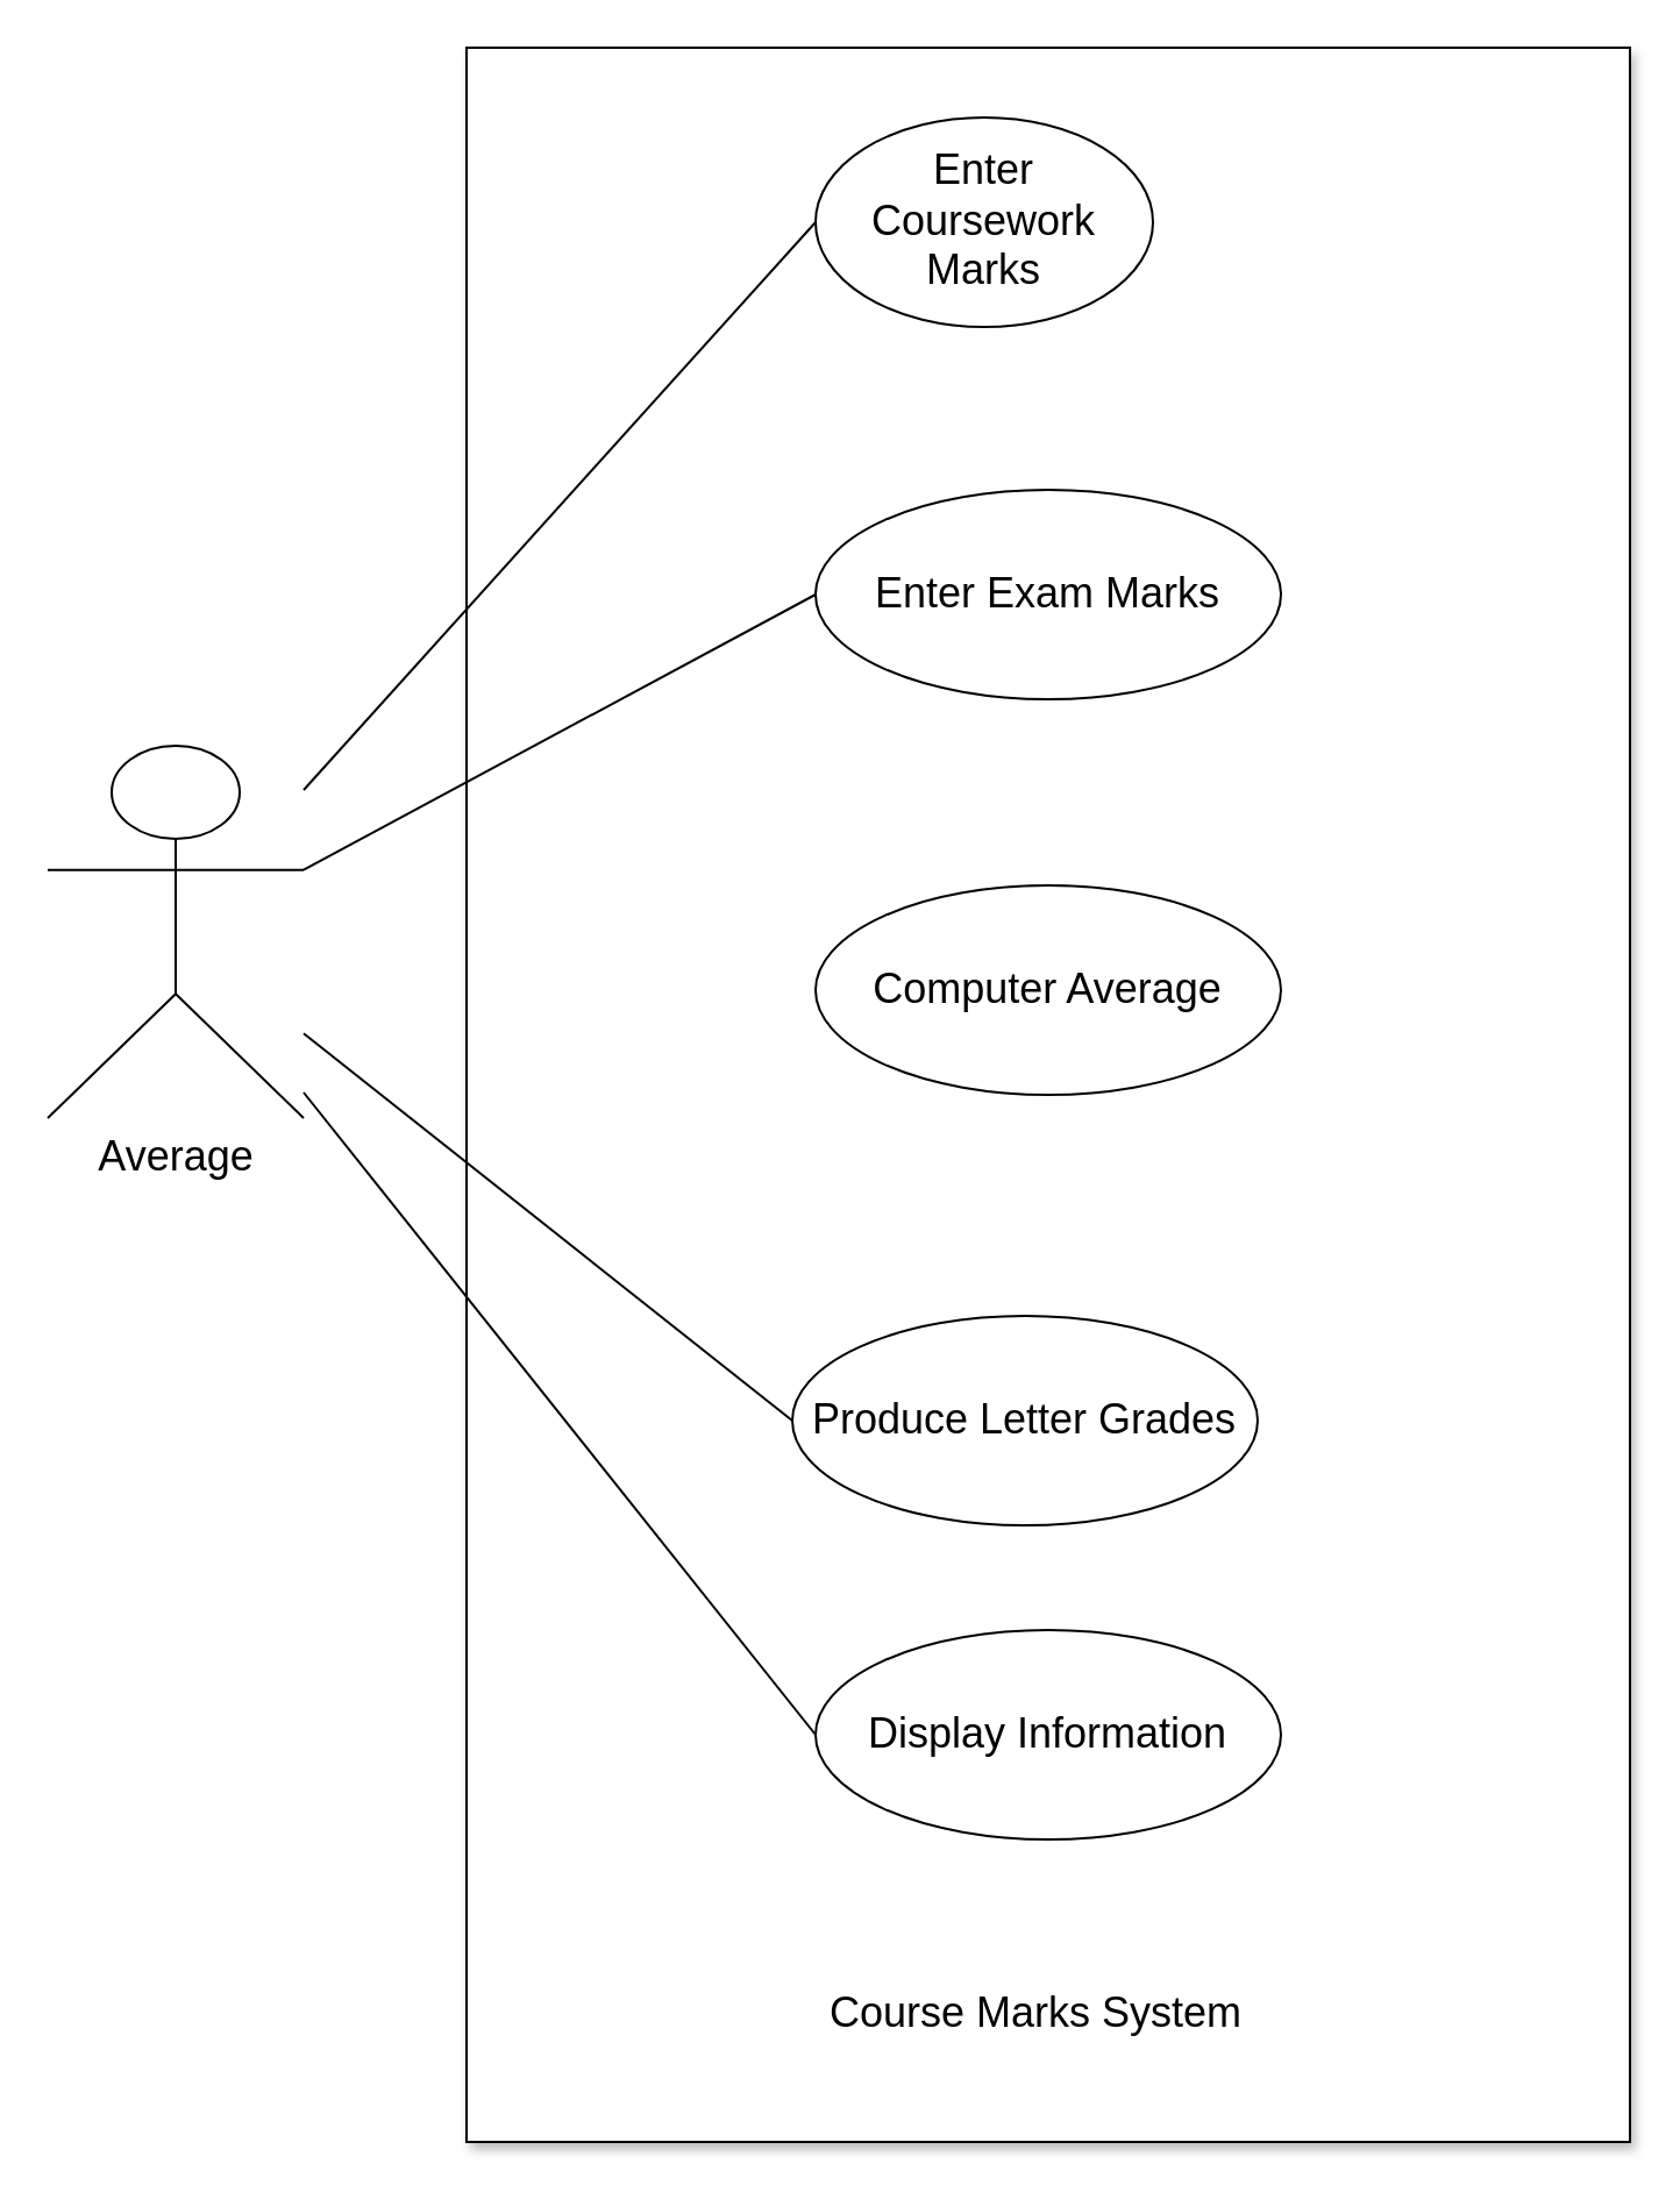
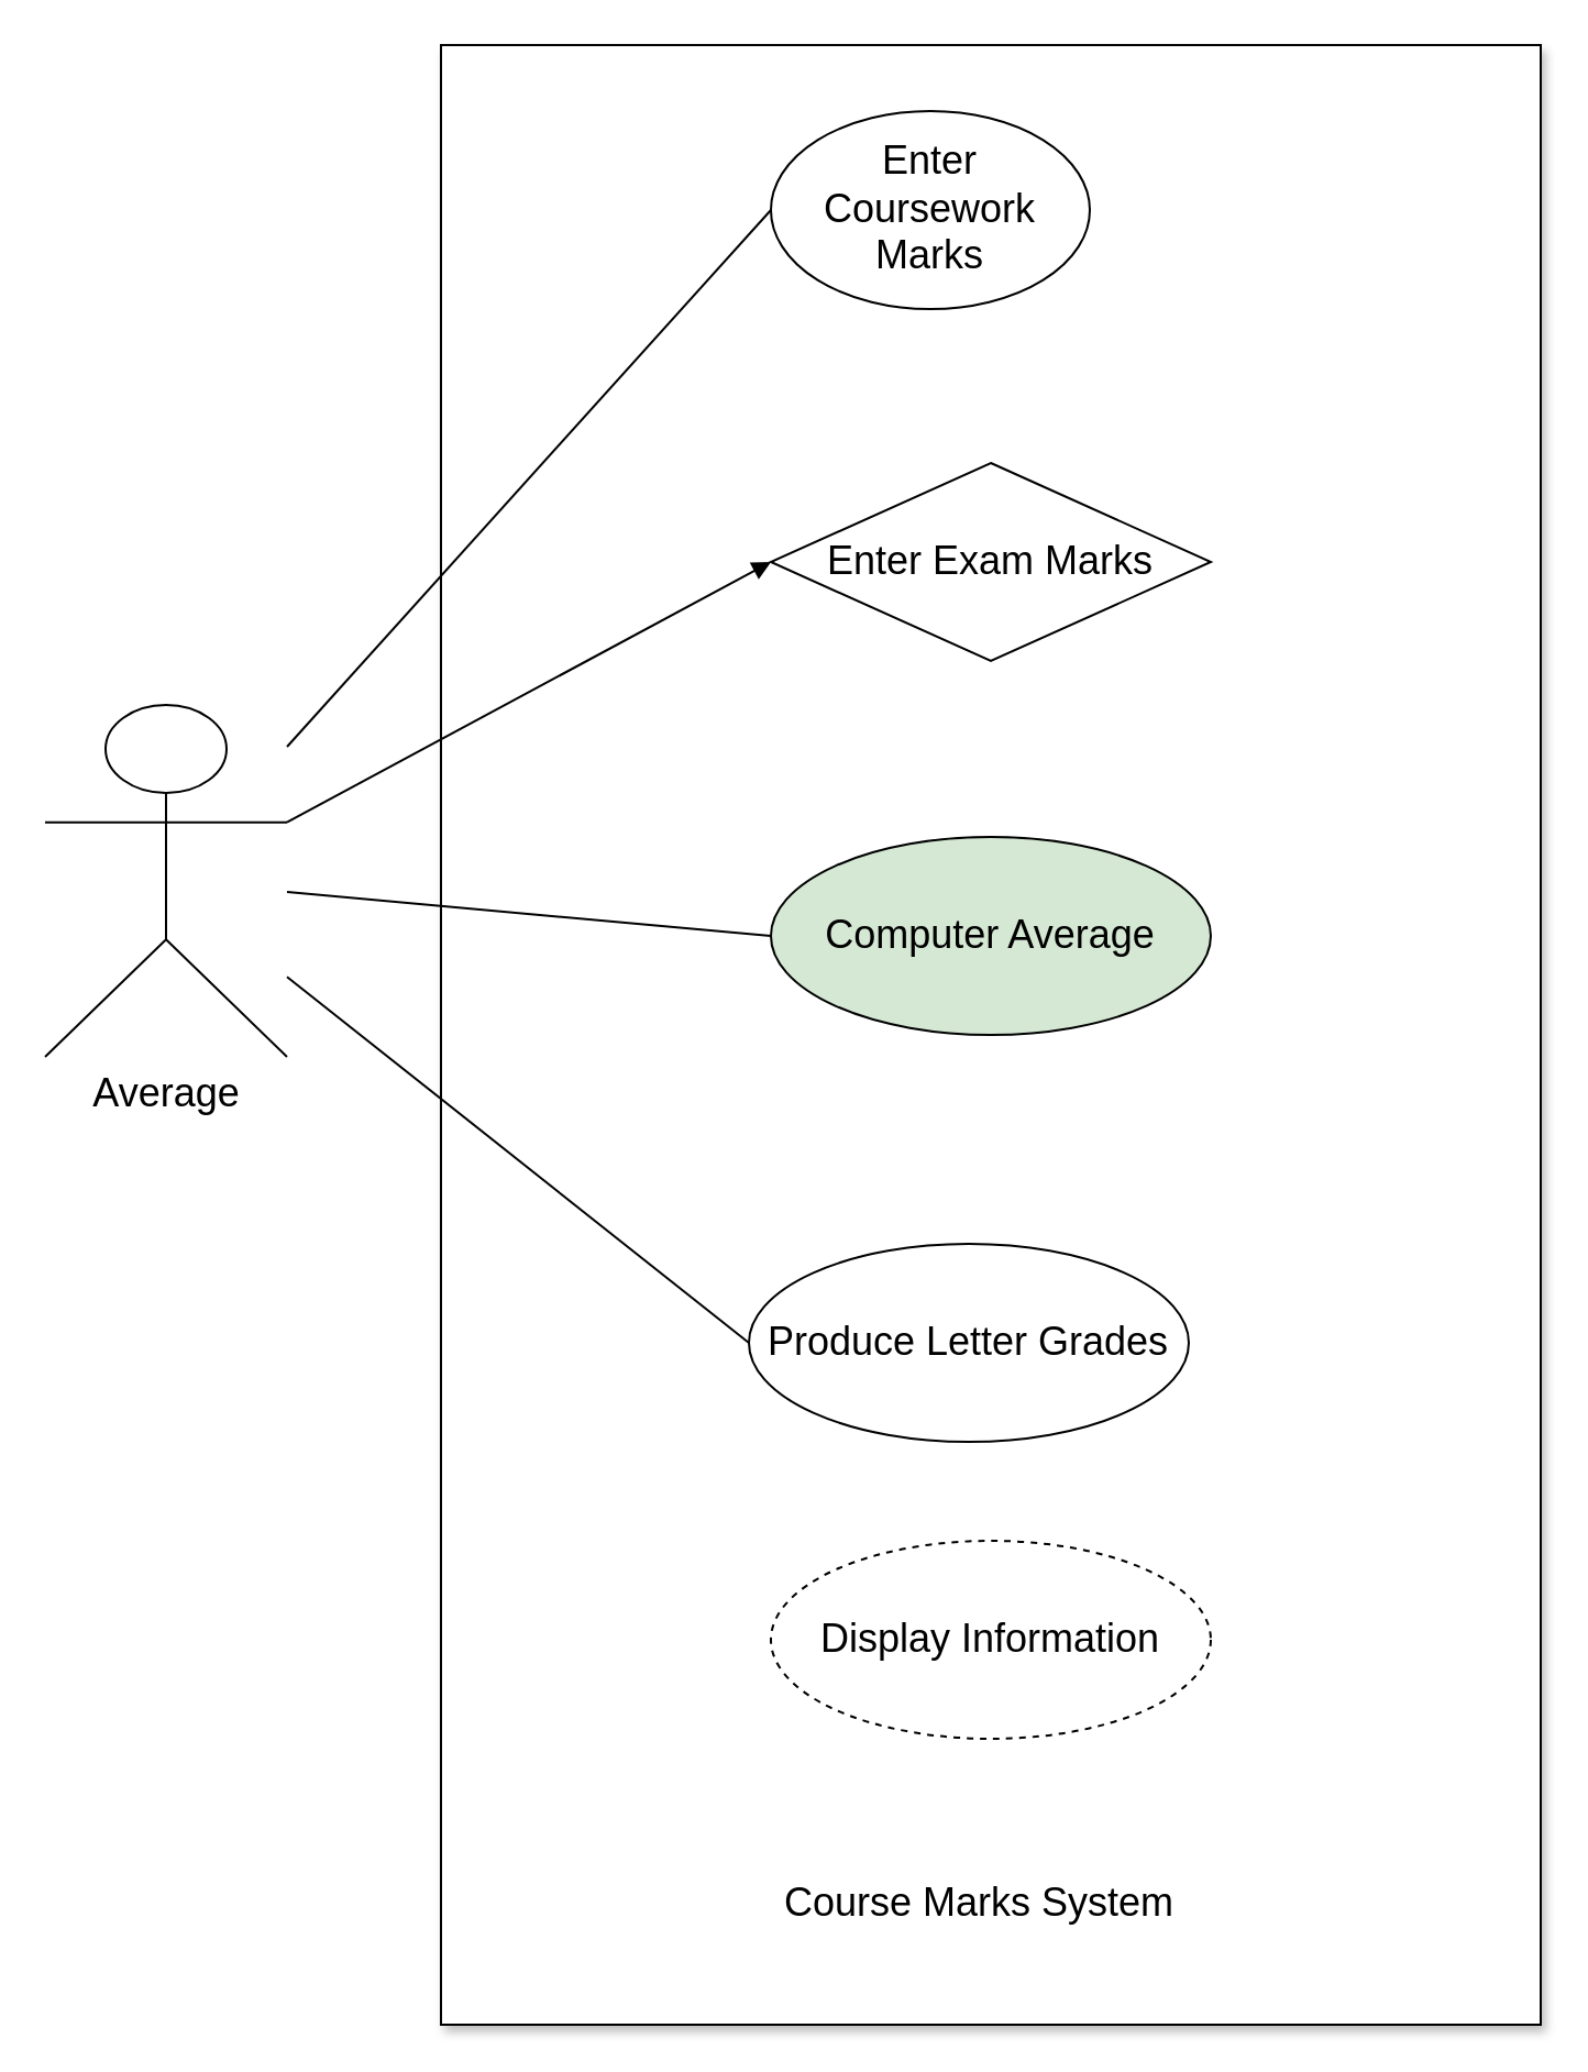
  <mxCell id="0" />
  <mxCell id="1" parent="0" />
  <mxCell id="2" value="" style="rounded=0;whiteSpace=wrap;html=1;shadow=1;" vertex="1" parent="1"><mxGeometry x="200" y="20" width="500" height="900" as="geometry" /></mxCell>
  <mxCell id="3" value="&lt;font style=&quot;font-size: 18px;&quot;&gt;Enter Coursework Marks&lt;/font&gt;" style="ellipse;whiteSpace=wrap;html=1;" vertex="1" parent="1"><mxGeometry x="350" y="50" width="145" height="90" as="geometry" /></mxCell>
  <mxCell id="4" value="&lt;span style=&quot;font-size: 18px;&quot;&gt;Produce Letter Grades&lt;/span&gt;" style="ellipse;whiteSpace=wrap;html=1;" vertex="1" parent="1"><mxGeometry x="340" y="565" width="200" height="90" as="geometry" /></mxCell>
- <mxCell id="5" value="&lt;span style=&quot;font-size: 18px;&quot;&gt;Enter Exam Marks&lt;/span&gt;" style="ellipse;whiteSpace=wrap;html=1;" vertex="1" parent="1"><mxGeometry x="350" y="210" width="200" height="90" as="geometry" /></mxCell>
- <mxCell id="6" value="&lt;span style=&quot;font-size: 18px;&quot;&gt;Computer Average&lt;/span&gt;" style="ellipse;whiteSpace=wrap;html=1;" vertex="1" parent="1"><mxGeometry x="350" y="380" width="200" height="90" as="geometry" /></mxCell>
- <mxCell id="7" value="&lt;span style=&quot;font-size: 18px;&quot;&gt;Display Information&lt;/span&gt;" style="ellipse;whiteSpace=wrap;html=1;" vertex="1" parent="1"><mxGeometry x="350" y="700" width="200" height="90" as="geometry" /></mxCell>
+ <mxCell id="5" value="&lt;span style=&quot;font-size: 18px;&quot;&gt;Enter Exam Marks&lt;/span&gt;" style="rhombus;whiteSpace=wrap;html=1;" vertex="1" parent="1"><mxGeometry x="350" y="210" width="200" height="90" as="geometry" /></mxCell>
+ <mxCell id="6" value="&lt;span style=&quot;font-size: 18px;&quot;&gt;Computer Average&lt;/span&gt;" style="ellipse;whiteSpace=wrap;html=1;fillColor=#d5e8d4;" vertex="1" parent="1"><mxGeometry x="350" y="380" width="200" height="90" as="geometry" /></mxCell>
+ <mxCell id="7" value="&lt;span style=&quot;font-size: 18px;&quot;&gt;Display Information&lt;/span&gt;" style="ellipse;whiteSpace=wrap;html=1;dashed=1;" vertex="1" parent="1"><mxGeometry x="350" y="700" width="200" height="90" as="geometry" /></mxCell>
  <mxCell id="8" value="&lt;font style=&quot;font-size: 18px;&quot;&gt;Average&lt;/font&gt;" style="shape=umlActor;verticalLabelPosition=bottom;verticalAlign=top;html=1;outlineConnect=0;" vertex="1" parent="1"><mxGeometry x="20" y="320" width="110" height="160" as="geometry" /></mxCell>
  <mxCell id="9" value="" style="endArrow=none;html=1;rounded=0;entryX=0;entryY=0.5;entryDx=0;entryDy=0;" edge="1" parent="1" source="8" target="3"><mxGeometry width="50" height="50" relative="1" as="geometry"><mxPoint x="170" y="240" as="sourcePoint" /><mxPoint x="220" y="190" as="targetPoint" /></mxGeometry></mxCell>
- <mxCell id="11" value="" style="endArrow=none;html=1;rounded=0;entryX=0;entryY=0.5;entryDx=0;entryDy=0;" edge="1" parent="1" source="8" target="7"><mxGeometry width="50" height="50" relative="1" as="geometry"><mxPoint x="110" y="769" as="sourcePoint" /><mxPoint x="330" y="525" as="targetPoint" /></mxGeometry></mxCell>
+ <mxCell id="10" value="" style="endArrow=none;html=1;rounded=0;entryX=0;entryY=0.5;entryDx=0;entryDy=0;" edge="1" parent="1" source="8" target="6"><mxGeometry width="50" height="50" relative="1" as="geometry"><mxPoint x="100" y="594" as="sourcePoint" /><mxPoint x="320" y="350" as="targetPoint" /></mxGeometry></mxCell>
  <mxCell id="12" value="" style="endArrow=none;html=1;rounded=0;entryX=0;entryY=0.5;entryDx=0;entryDy=0;" edge="1" parent="1" source="8" target="4"><mxGeometry width="50" height="50" relative="1" as="geometry"><mxPoint x="130" y="620" as="sourcePoint" /><mxPoint x="350" y="376" as="targetPoint" /></mxGeometry></mxCell>
- <mxCell id="13" value="" style="endArrow=none;html=1;rounded=0;entryX=0;entryY=0.5;entryDx=0;entryDy=0;exitX=1;exitY=0.333;exitDx=0;exitDy=0;exitPerimeter=0;" edge="1" parent="1" source="8" target="5"><mxGeometry width="50" height="50" relative="1" as="geometry"><mxPoint x="170" y="379" as="sourcePoint" /><mxPoint x="390" y="135" as="targetPoint" /></mxGeometry></mxCell>
+ <mxCell id="13" value="" style="endArrow=block;html=1;rounded=0;entryX=0;entryY=0.5;entryDx=0;entryDy=0;exitX=1;exitY=0.333;exitDx=0;exitDy=0;exitPerimeter=0;" edge="1" parent="1" source="8" target="5"><mxGeometry width="50" height="50" relative="1" as="geometry"><mxPoint x="170" y="379" as="sourcePoint" /><mxPoint x="390" y="135" as="targetPoint" /></mxGeometry></mxCell>
  <mxCell id="14" value="&lt;font style=&quot;font-size: 18px;&quot;&gt;Course Marks System&lt;/font&gt;" style="text;html=1;strokeColor=none;fillColor=none;align=center;verticalAlign=middle;whiteSpace=wrap;rounded=0;" vertex="1" parent="1"><mxGeometry x="330" y="850" width="230" height="30" as="geometry" /></mxCell>
